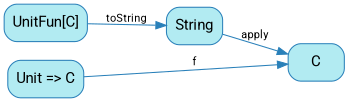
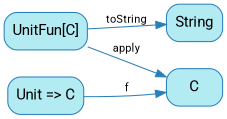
  digraph {
    rank=same
    rankdir=LR
    node [color="#2980B9" fillcolor="#b2ebf2" fontcolor="#000000" fontname="Segoe UI,Roboto,Helvetica,Arial,sans-serif" shape=rectangle style="rounded,filled"]
    edge [color="#2980B9" fontcolor="#000000" fontname="Segoe UI,Roboto,Helvetica,Arial,sans-serif" fontsize=11]
    n1 [label="UnitFun[C]"]
    n2 [label="Unit => C"]
    C
    String
    subgraph sub_1 {
      n1
      n2
    }
-   String -> C [label=apply]
+   n1 -> C [label=apply]
    n1 -> String [label=toString]
    n2 -> C [label=f]
  }
